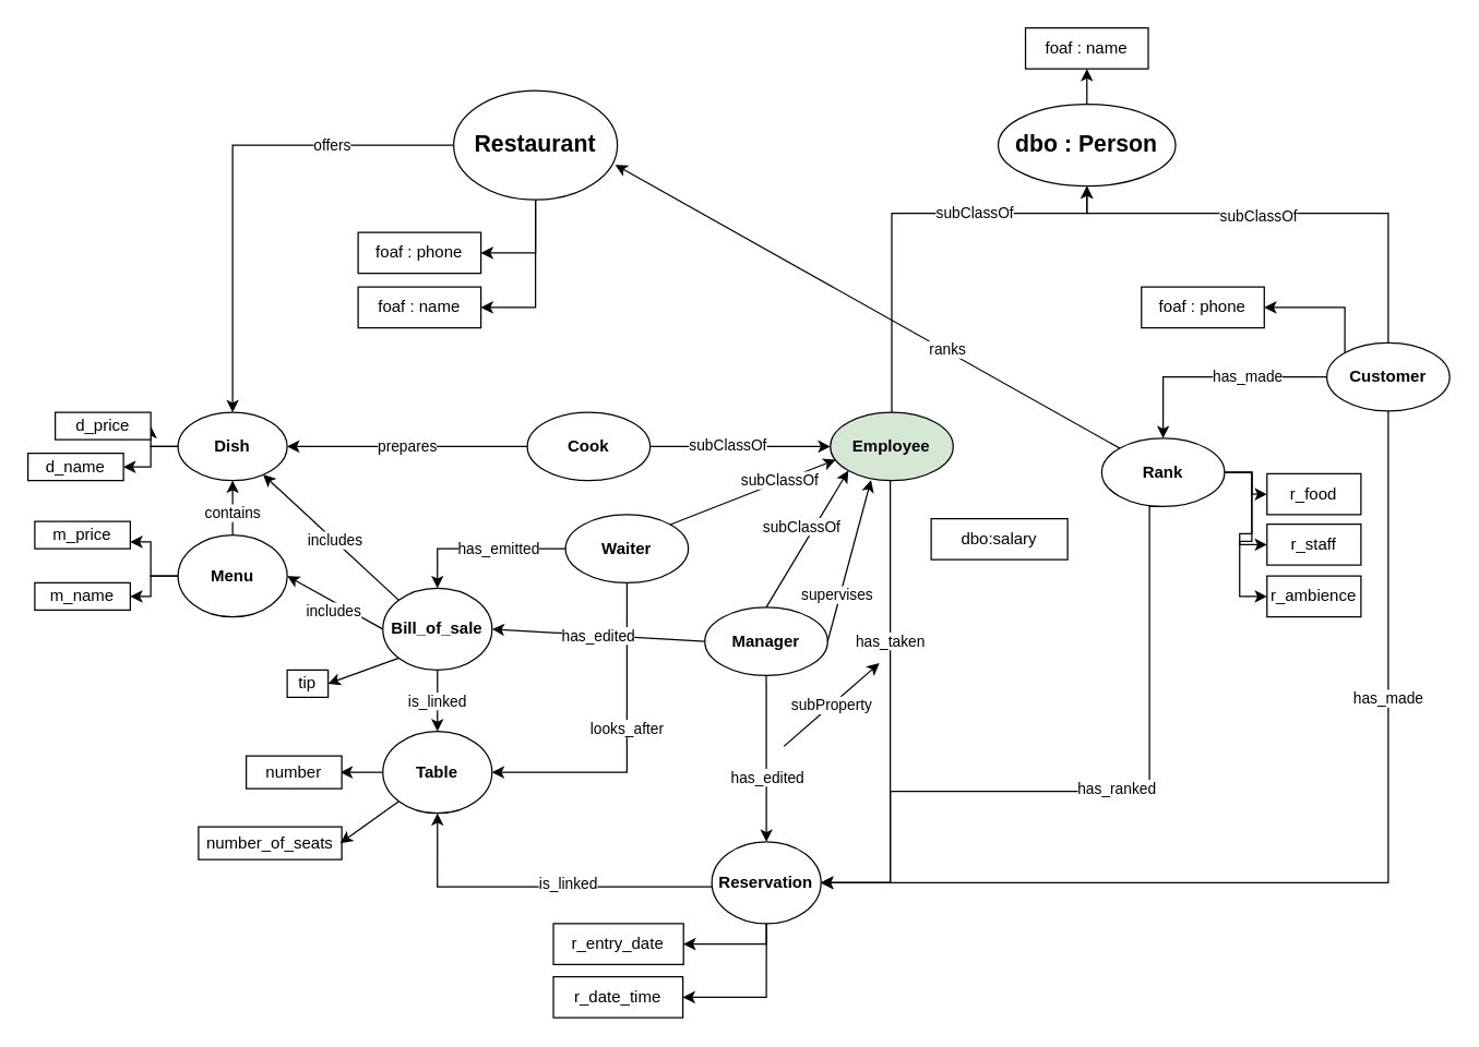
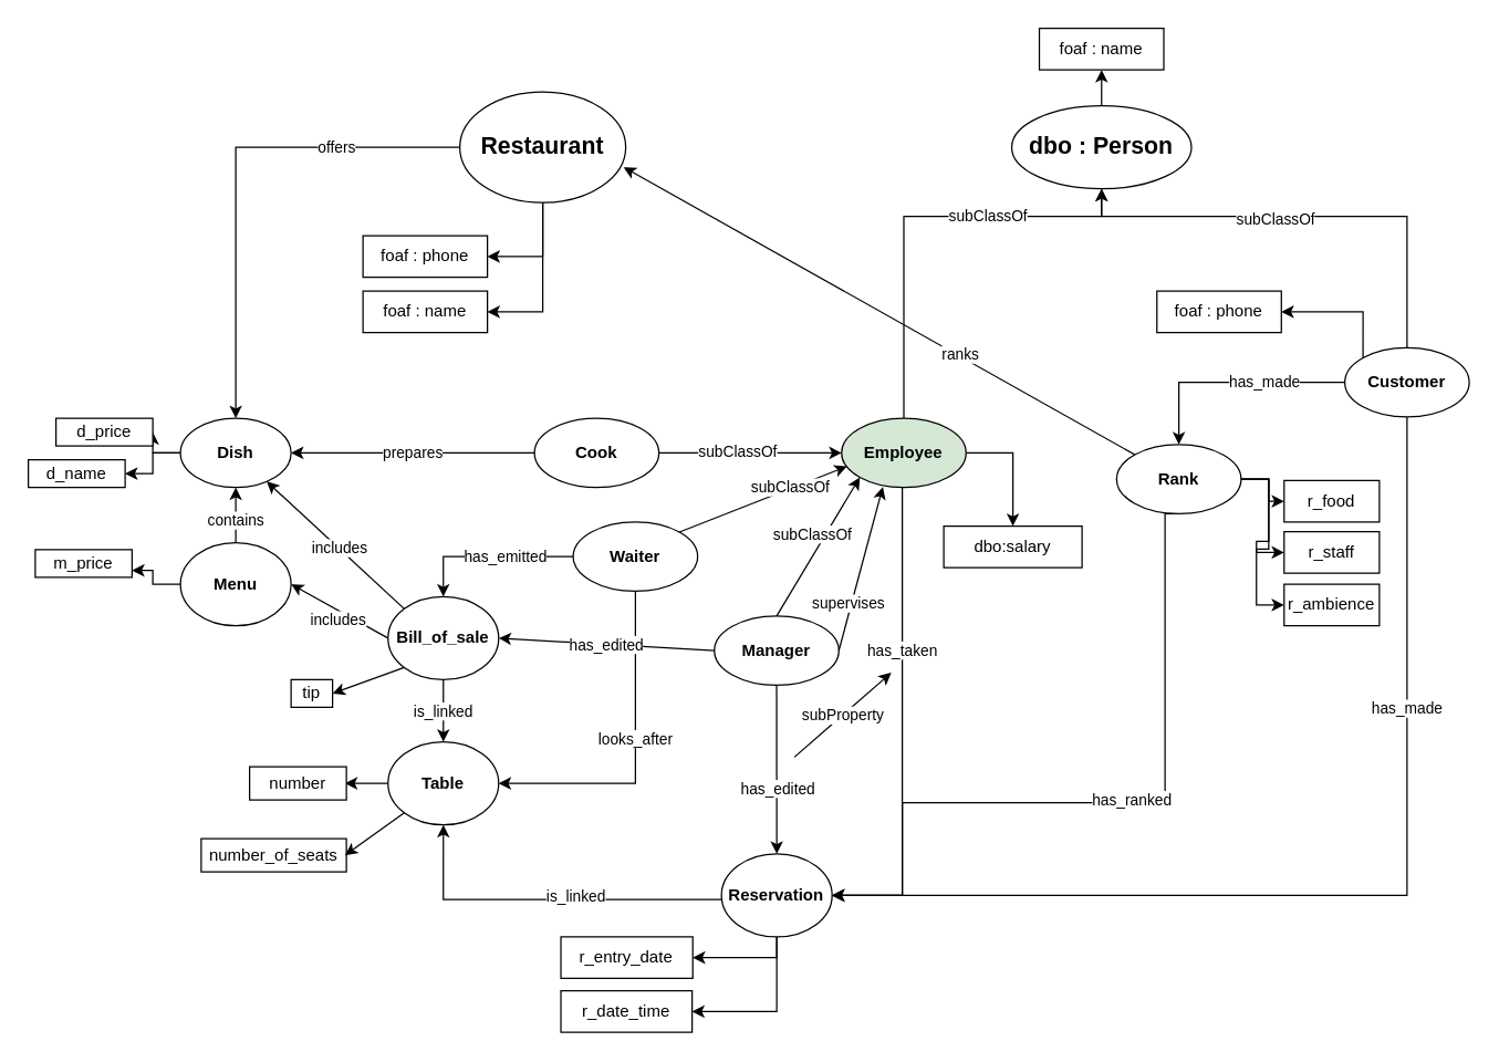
  <mxCell id="0" />
  <mxCell id="1" parent="0" />
  <mxCell id="2" value="offers" style="edgeStyle=orthogonalEdgeStyle;rounded=0;orthogonalLoop=1;jettySize=auto;html=1;entryX=0.5;entryY=0;entryDx=0;entryDy=0;" parent="1" source="5" target="42" edge="1"><mxGeometry x="-0.497" relative="1" as="geometry"><mxPoint x="210" y="106" as="targetPoint" /><mxPoint x="1" as="offset" /></mxGeometry></mxCell>
  <mxCell id="3" style="edgeStyle=orthogonalEdgeStyle;rounded=0;orthogonalLoop=1;jettySize=auto;html=1;entryX=1;entryY=0.5;entryDx=0;entryDy=0;" parent="1" source="5" target="52" edge="1"><mxGeometry relative="1" as="geometry" /></mxCell>
  <mxCell id="4" style="edgeStyle=orthogonalEdgeStyle;rounded=0;orthogonalLoop=1;jettySize=auto;html=1;entryX=1;entryY=0.5;entryDx=0;entryDy=0;" parent="1" source="5" target="51" edge="1"><mxGeometry relative="1" as="geometry" /></mxCell>
  <mxCell id="5" value="&lt;font style=&quot;font-size: 17px&quot;&gt;Restaurant&lt;/font&gt;" style="ellipse;whiteSpace=wrap;html=1;fontStyle=1" parent="1" vertex="1"><mxGeometry x="332" y="66" width="120" height="80" as="geometry" /></mxCell>
  <mxCell id="6" style="edgeStyle=orthogonalEdgeStyle;rounded=0;orthogonalLoop=1;jettySize=auto;html=1;exitX=0.5;exitY=0;exitDx=0;exitDy=0;entryX=0.5;entryY=1;entryDx=0;entryDy=0;" parent="1" source="7" target="59" edge="1"><mxGeometry relative="1" as="geometry" /></mxCell>
  <mxCell id="7" value="&lt;font style=&quot;font-size: 17px&quot;&gt;dbo : Person&lt;/font&gt;" style="ellipse;whiteSpace=wrap;html=1;fontStyle=1" parent="1" vertex="1"><mxGeometry x="731.12" y="76" width="130" height="60" as="geometry" /></mxCell>
  <mxCell id="8" value="subClassOf" style="edgeStyle=orthogonalEdgeStyle;rounded=0;orthogonalLoop=1;jettySize=auto;html=1;entryX=0.5;entryY=1;entryDx=0;entryDy=0;" parent="1" source="11" target="7" edge="1"><mxGeometry x="0.339" relative="1" as="geometry"><Array as="points"><mxPoint x="653" y="156" /><mxPoint x="796" y="156" /></Array><mxPoint as="offset" /></mxGeometry></mxCell>
+ <mxCell id="9" style="edgeStyle=orthogonalEdgeStyle;rounded=0;orthogonalLoop=1;jettySize=auto;html=1;" parent="1" source="11" target="60" edge="1"><mxGeometry relative="1" as="geometry"><Array as="points"><mxPoint x="732" y="327" /></Array></mxGeometry></mxCell>
  <mxCell id="10" value="has_taken" style="edgeStyle=orthogonalEdgeStyle;rounded=0;orthogonalLoop=1;jettySize=auto;html=1;" parent="1" source="11" target="33" edge="1"><mxGeometry x="-0.317" relative="1" as="geometry"><Array as="points"><mxPoint x="652" y="647" /></Array><mxPoint as="offset" /></mxGeometry></mxCell>
  <mxCell id="11" value="Employee" style="ellipse;whiteSpace=wrap;html=1;fontStyle=1;fillColor=#d5e8d4;" parent="1" vertex="1"><mxGeometry x="608.12" y="302" width="90" height="50" as="geometry" /></mxCell>
  <mxCell id="12" style="edgeStyle=orthogonalEdgeStyle;rounded=0;orthogonalLoop=1;jettySize=auto;html=1;entryX=0.5;entryY=1;entryDx=0;entryDy=0;" parent="1" source="19" target="7" edge="1"><mxGeometry relative="1" as="geometry"><Array as="points"><mxPoint x="1017" y="156" /><mxPoint x="796" y="156" /></Array></mxGeometry></mxCell>
  <mxCell id="13" value="subClassOf" style="edgeLabel;html=1;align=center;verticalAlign=middle;resizable=0;points=[];" parent="12" vertex="1" connectable="0"><mxGeometry x="0.2" y="5" relative="1" as="geometry"><mxPoint x="11.0" y="-4" as="offset" /></mxGeometry></mxCell>
  <mxCell id="14" style="edgeStyle=orthogonalEdgeStyle;rounded=0;orthogonalLoop=1;jettySize=auto;html=1;entryX=1;entryY=0.5;entryDx=0;entryDy=0;" parent="1" source="19" target="33" edge="1"><mxGeometry relative="1" as="geometry"><Array as="points"><mxPoint x="1017" y="647" /></Array></mxGeometry></mxCell>
  <mxCell id="15" value="has_made" style="edgeLabel;html=1;align=center;verticalAlign=middle;resizable=0;points=[];" parent="14" vertex="1" connectable="0"><mxGeometry x="0.16" relative="1" as="geometry"><mxPoint x="95.43" y="-136" as="offset" /></mxGeometry></mxCell>
  <mxCell id="16" style="edgeStyle=orthogonalEdgeStyle;rounded=0;orthogonalLoop=1;jettySize=auto;html=1;" parent="1" source="19" target="80" edge="1"><mxGeometry relative="1" as="geometry" /></mxCell>
  <mxCell id="17" value="has_made" style="edgeLabel;html=1;align=center;verticalAlign=middle;resizable=0;points=[];" parent="16" vertex="1" connectable="0"><mxGeometry x="-0.165" y="-1" relative="1" as="geometry"><mxPoint x="10" y="0.97" as="offset" /></mxGeometry></mxCell>
  <mxCell id="18" style="edgeStyle=orthogonalEdgeStyle;rounded=0;orthogonalLoop=1;jettySize=auto;html=1;entryX=1;entryY=0.5;entryDx=0;entryDy=0;exitX=0;exitY=0;exitDx=0;exitDy=0;" edge="1" parent="1" source="19" target="84"><mxGeometry relative="1" as="geometry"><Array as="points"><mxPoint x="985" y="225" /></Array></mxGeometry></mxCell>
  <mxCell id="19" value="Customer" style="ellipse;whiteSpace=wrap;html=1;fontStyle=1" parent="1" vertex="1"><mxGeometry x="972" y="251" width="90" height="50" as="geometry" /></mxCell>
  <mxCell id="20" value="looks_after" style="edgeStyle=orthogonalEdgeStyle;rounded=0;orthogonalLoop=1;jettySize=auto;html=1;exitX=0.5;exitY=1;exitDx=0;exitDy=0;entryX=1;entryY=0.5;entryDx=0;entryDy=0;" parent="1" source="22" target="28" edge="1"><mxGeometry x="-0.098" relative="1" as="geometry"><Array as="points"><mxPoint x="459" y="566" /></Array><mxPoint as="offset" /></mxGeometry></mxCell>
  <mxCell id="21" value="has_emitted" style="edgeStyle=orthogonalEdgeStyle;rounded=0;orthogonalLoop=1;jettySize=auto;html=1;entryX=0.5;entryY=0;entryDx=0;entryDy=0;" parent="1" source="22" target="53" edge="1"><mxGeometry x="-0.204" relative="1" as="geometry"><mxPoint as="offset" /></mxGeometry></mxCell>
  <mxCell id="22" value="Waiter" style="ellipse;whiteSpace=wrap;html=1;fontStyle=1" parent="1" vertex="1"><mxGeometry x="414" y="377" width="90" height="50" as="geometry" /></mxCell>
  <mxCell id="23" value="Manager" style="ellipse;whiteSpace=wrap;html=1;fontStyle=1" parent="1" vertex="1"><mxGeometry x="516.12" y="445" width="90" height="50" as="geometry" /></mxCell>
  <mxCell id="24" style="edgeStyle=orthogonalEdgeStyle;rounded=0;orthogonalLoop=1;jettySize=auto;html=1;" edge="1" parent="1" source="26" target="11"><mxGeometry relative="1" as="geometry" /></mxCell>
  <mxCell id="25" value="subClassOf" style="edgeLabel;html=1;align=center;verticalAlign=middle;resizable=0;points=[];" vertex="1" connectable="0" parent="24"><mxGeometry x="-0.155" y="2" relative="1" as="geometry"><mxPoint as="offset" /></mxGeometry></mxCell>
  <mxCell id="26" value="Cook" style="ellipse;whiteSpace=wrap;html=1;fontStyle=1" parent="1" vertex="1"><mxGeometry x="386" y="302" width="90" height="50" as="geometry" /></mxCell>
  <mxCell id="27" style="edgeStyle=orthogonalEdgeStyle;rounded=0;orthogonalLoop=1;jettySize=auto;html=1;entryX=1;entryY=0.5;entryDx=0;entryDy=0;" parent="1" source="28" edge="1"><mxGeometry relative="1" as="geometry"><Array as="points"><mxPoint x="254" y="566" /><mxPoint x="254" y="566" /></Array><mxPoint x="249" y="566" as="targetPoint" /></mxGeometry></mxCell>
  <mxCell id="28" value="&lt;font style=&quot;font-size: 12px&quot;&gt;Table&lt;/font&gt;" style="ellipse;whiteSpace=wrap;html=1;fontStyle=1" parent="1" vertex="1"><mxGeometry x="280.12" y="536" width="80" height="60" as="geometry" /></mxCell>
  <mxCell id="29" style="edgeStyle=orthogonalEdgeStyle;rounded=0;orthogonalLoop=1;jettySize=auto;html=1;entryX=0.5;entryY=1;entryDx=0;entryDy=0;" parent="1" source="33" target="28" edge="1"><mxGeometry relative="1" as="geometry"><Array as="points"><mxPoint x="320" y="650" /></Array></mxGeometry></mxCell>
  <mxCell id="30" value="is_linked" style="edgeLabel;html=1;align=center;verticalAlign=middle;resizable=0;points=[];" parent="29" vertex="1" connectable="0"><mxGeometry x="0.186" y="1" relative="1" as="geometry"><mxPoint x="45.35" y="-4" as="offset" /></mxGeometry></mxCell>
  <mxCell id="31" style="edgeStyle=orthogonalEdgeStyle;rounded=0;orthogonalLoop=1;jettySize=auto;html=1;entryX=1;entryY=0.5;entryDx=0;entryDy=0;" parent="1" source="33" target="34" edge="1"><mxGeometry relative="1" as="geometry"><Array as="points"><mxPoint x="561" y="692" /></Array></mxGeometry></mxCell>
  <mxCell id="32" style="edgeStyle=orthogonalEdgeStyle;rounded=0;orthogonalLoop=1;jettySize=auto;html=1;entryX=1;entryY=0.5;entryDx=0;entryDy=0;" parent="1" source="33" target="35" edge="1"><mxGeometry relative="1" as="geometry"><Array as="points"><mxPoint x="561" y="731" /></Array></mxGeometry></mxCell>
  <mxCell id="33" value="&lt;font style=&quot;font-size: 12px&quot;&gt;Reservation&lt;/font&gt;" style="ellipse;whiteSpace=wrap;html=1;fontStyle=1" parent="1" vertex="1"><mxGeometry x="521.24" y="617" width="80" height="60" as="geometry" /></mxCell>
  <mxCell id="34" value="r_entry_date" style="rounded=0;whiteSpace=wrap;html=1;" parent="1" vertex="1"><mxGeometry x="405.12" y="677" width="95.36" height="30" as="geometry" /></mxCell>
  <mxCell id="35" value="r_date_time" style="rounded=0;whiteSpace=wrap;html=1;" parent="1" vertex="1"><mxGeometry x="405.12" y="716" width="94.88" height="30" as="geometry" /></mxCell>
  <mxCell id="36" value="contains" style="edgeStyle=orthogonalEdgeStyle;rounded=0;orthogonalLoop=1;jettySize=auto;html=1;entryX=0.5;entryY=1;entryDx=0;entryDy=0;" parent="1" source="39" target="42" edge="1"><mxGeometry x="-0.2" relative="1" as="geometry"><mxPoint as="offset" /></mxGeometry></mxCell>
  <mxCell id="37" style="edgeStyle=orthogonalEdgeStyle;rounded=0;orthogonalLoop=1;jettySize=auto;html=1;entryX=1;entryY=0.75;entryDx=0;entryDy=0;" parent="1" source="39" target="56" edge="1"><mxGeometry relative="1" as="geometry" /></mxCell>
- <mxCell id="38" style="edgeStyle=orthogonalEdgeStyle;rounded=0;orthogonalLoop=1;jettySize=auto;html=1;entryX=1;entryY=0.5;entryDx=0;entryDy=0;" parent="1" source="39" target="57" edge="1"><mxGeometry relative="1" as="geometry" /></mxCell>
  <mxCell id="39" value="&lt;font style=&quot;font-size: 12px&quot;&gt;Menu&lt;/font&gt;" style="ellipse;whiteSpace=wrap;html=1;fontStyle=1" parent="1" vertex="1"><mxGeometry x="130" y="392" width="80" height="60" as="geometry" /></mxCell>
  <mxCell id="40" style="edgeStyle=orthogonalEdgeStyle;rounded=0;orthogonalLoop=1;jettySize=auto;html=1;entryX=1;entryY=0.5;entryDx=0;entryDy=0;" parent="1" source="42" target="54" edge="1"><mxGeometry relative="1" as="geometry" /></mxCell>
  <mxCell id="41" style="edgeStyle=orthogonalEdgeStyle;rounded=0;orthogonalLoop=1;jettySize=auto;html=1;entryX=1;entryY=0.5;entryDx=0;entryDy=0;" parent="1" source="42" target="55" edge="1"><mxGeometry relative="1" as="geometry" /></mxCell>
  <mxCell id="42" value="&lt;font style=&quot;font-size: 12px&quot;&gt;Dish&lt;/font&gt;" style="ellipse;whiteSpace=wrap;html=1;fontStyle=1" parent="1" vertex="1"><mxGeometry x="130" y="302" width="80" height="50" as="geometry" /></mxCell>
  <mxCell id="43" style="edgeStyle=orthogonalEdgeStyle;rounded=0;orthogonalLoop=1;jettySize=auto;html=1;exitX=0.5;exitY=1;exitDx=0;exitDy=0;" parent="1" source="53" target="53" edge="1"><mxGeometry relative="1" as="geometry" /></mxCell>
  <mxCell id="44" value="has_edited" style="endArrow=classic;html=1;entryX=1;entryY=0.5;entryDx=0;entryDy=0;exitX=0;exitY=0.5;exitDx=0;exitDy=0;" parent="1" source="23" target="53" edge="1"><mxGeometry width="50" height="50" relative="1" as="geometry"><mxPoint x="456.12" y="431" as="sourcePoint" /><mxPoint x="506.12" y="381" as="targetPoint" /></mxGeometry></mxCell>
  <mxCell id="45" value="prepares" style="endArrow=classic;html=1;entryX=1;entryY=0.5;entryDx=0;entryDy=0;exitX=0;exitY=0.5;exitDx=0;exitDy=0;" parent="1" source="26" target="42" edge="1"><mxGeometry width="50" height="50" relative="1" as="geometry"><mxPoint x="400" y="357" as="sourcePoint" /><mxPoint x="450" y="307" as="targetPoint" /></mxGeometry></mxCell>
  <mxCell id="46" value="" style="endArrow=classic;html=1;exitX=0;exitY=0;exitDx=0;exitDy=0;" parent="1" source="53" target="42" edge="1"><mxGeometry width="50" height="50" relative="1" as="geometry"><mxPoint x="280" y="416" as="sourcePoint" /><mxPoint x="470" y="407" as="targetPoint" /></mxGeometry></mxCell>
  <mxCell id="47" value="includes" style="edgeLabel;html=1;align=center;verticalAlign=middle;resizable=0;points=[];" parent="46" vertex="1" connectable="0"><mxGeometry x="-0.189" y="-1" relative="1" as="geometry"><mxPoint x="-7.49" y="-5.75" as="offset" /></mxGeometry></mxCell>
  <mxCell id="48" value="is_linked" style="endArrow=classic;html=1;exitX=0.5;exitY=1;exitDx=0;exitDy=0;entryX=0.5;entryY=0;entryDx=0;entryDy=0;" parent="1" source="53" target="28" edge="1"><mxGeometry width="50" height="50" relative="1" as="geometry"><mxPoint x="266.12" y="531" as="sourcePoint" /><mxPoint x="316.12" y="481" as="targetPoint" /></mxGeometry></mxCell>
  <mxCell id="49" value="" style="endArrow=classic;html=1;exitX=0.5;exitY=1;exitDx=0;exitDy=0;entryX=0.5;entryY=0;entryDx=0;entryDy=0;" parent="1" source="23" target="33" edge="1"><mxGeometry width="50" height="50" relative="1" as="geometry"><mxPoint x="426.12" y="431" as="sourcePoint" /><mxPoint x="455.12" y="641" as="targetPoint" /></mxGeometry></mxCell>
  <mxCell id="50" value="has_edited" style="edgeLabel;html=1;align=center;verticalAlign=middle;resizable=0;points=[];rotation=0;" parent="49" vertex="1" connectable="0"><mxGeometry x="-0.494" y="-4" relative="1" as="geometry"><mxPoint x="3.97" y="43.53" as="offset" /></mxGeometry></mxCell>
  <mxCell id="51" value="foaf : name" style="rounded=0;whiteSpace=wrap;html=1;" parent="1" vertex="1"><mxGeometry x="262" y="210" width="90" height="30" as="geometry" /></mxCell>
  <mxCell id="52" value="foaf : phone" style="rounded=0;whiteSpace=wrap;html=1;" parent="1" vertex="1"><mxGeometry x="262" y="170" width="90" height="30" as="geometry" /></mxCell>
  <mxCell id="53" value="&lt;font style=&quot;font-size: 12px&quot;&gt;Bill_of_sale&lt;/font&gt;" style="ellipse;whiteSpace=wrap;html=1;fontStyle=1" parent="1" vertex="1"><mxGeometry x="280.12" y="431" width="80" height="60" as="geometry" /></mxCell>
  <mxCell id="54" value="d_price" style="rounded=0;whiteSpace=wrap;html=1;" parent="1" vertex="1"><mxGeometry x="40" y="302" width="70" height="20" as="geometry" /></mxCell>
  <mxCell id="55" value="d_name" style="rounded=0;whiteSpace=wrap;html=1;" parent="1" vertex="1"><mxGeometry x="20" y="332" width="70" height="20" as="geometry" /></mxCell>
- <mxCell id="56" value="m_price" style="rounded=0;whiteSpace=wrap;html=1;" parent="1" vertex="1"><mxGeometry x="25" y="382" width="70" height="20" as="geometry" /></mxCell>
- <mxCell id="57" value="m_name" style="rounded=0;whiteSpace=wrap;html=1;" parent="1" vertex="1"><mxGeometry x="25" y="427" width="70" height="20" as="geometry" /></mxCell>
+ <mxCell id="56" value="m_price" style="rounded=0;whiteSpace=wrap;html=1;" parent="1" vertex="1"><mxGeometry x="25" y="397" width="70" height="20" as="geometry" /></mxCell>
  <mxCell id="58" value="number" style="rounded=0;whiteSpace=wrap;html=1;" parent="1" vertex="1"><mxGeometry x="180" y="554" width="70" height="24" as="geometry" /></mxCell>
  <mxCell id="59" value="foaf : name" style="rounded=0;whiteSpace=wrap;html=1;" parent="1" vertex="1"><mxGeometry x="751.12" y="20" width="90" height="30" as="geometry" /></mxCell>
  <mxCell id="60" value="dbo:salary" style="rounded=0;whiteSpace=wrap;html=1;" parent="1" vertex="1"><mxGeometry x="682" y="380" width="100" height="30" as="geometry" /></mxCell>
  <mxCell id="61" value="" style="endArrow=classic;html=1;entryX=0.043;entryY=0.695;entryDx=0;entryDy=0;exitX=1;exitY=0;exitDx=0;exitDy=0;entryPerimeter=0;" parent="1" source="22" target="11" edge="1"><mxGeometry width="50" height="50" relative="1" as="geometry"><mxPoint x="484" y="416" as="sourcePoint" /><mxPoint x="534" y="366" as="targetPoint" /></mxGeometry></mxCell>
  <mxCell id="62" value="subClassOf" style="edgeLabel;html=1;align=center;verticalAlign=middle;resizable=0;points=[];" parent="61" vertex="1" connectable="0"><mxGeometry x="-0.206" relative="1" as="geometry"><mxPoint x="31.7" y="-13.4" as="offset" /></mxGeometry></mxCell>
  <mxCell id="63" value="" style="endArrow=classic;html=1;exitX=0.5;exitY=0;exitDx=0;exitDy=0;entryX=0;entryY=1;entryDx=0;entryDy=0;" parent="1" source="23" target="11" edge="1"><mxGeometry width="50" height="50" relative="1" as="geometry"><mxPoint x="513.024" y="387.369" as="sourcePoint" /><mxPoint x="604" y="326" as="targetPoint" /></mxGeometry></mxCell>
  <mxCell id="64" value="number_of_seats" style="rounded=0;whiteSpace=wrap;html=1;" parent="1" vertex="1"><mxGeometry x="145" y="606" width="105" height="24" as="geometry" /></mxCell>
  <mxCell id="65" value="" style="endArrow=classic;html=1;entryX=1;entryY=0.5;entryDx=0;entryDy=0;exitX=0;exitY=1;exitDx=0;exitDy=0;" parent="1" source="28" edge="1"><mxGeometry width="50" height="50" relative="1" as="geometry"><mxPoint x="394" y="646" as="sourcePoint" /><mxPoint x="249" y="618" as="targetPoint" /></mxGeometry></mxCell>
  <mxCell id="66" value="subClassOf" style="edgeLabel;html=1;align=center;verticalAlign=middle;resizable=0;points=[];" parent="1" vertex="1" connectable="0"><mxGeometry x="574.003" y="395.002" as="geometry"><mxPoint x="12" y="-10" as="offset" /></mxGeometry></mxCell>
  <mxCell id="67" value="subProperty" style="endArrow=classic;html=1;" parent="1" edge="1"><mxGeometry width="50" height="50" relative="1" as="geometry"><mxPoint x="574" y="547" as="sourcePoint" /><mxPoint x="644" y="486" as="targetPoint" /></mxGeometry></mxCell>
  <mxCell id="68" value="supervises" style="endArrow=classic;html=1;exitX=1;exitY=0.5;exitDx=0;exitDy=0;entryX=0.331;entryY=0.992;entryDx=0;entryDy=0;entryPerimeter=0;" parent="1" source="23" target="11" edge="1"><mxGeometry x="-0.437" y="2" width="50" height="50" relative="1" as="geometry"><mxPoint x="539.216" y="452.369" as="sourcePoint" /><mxPoint x="485.1" y="425.6" as="targetPoint" /><mxPoint as="offset" /></mxGeometry></mxCell>
  <mxCell id="69" value="" style="endArrow=classic;html=1;exitX=0;exitY=0.5;exitDx=0;exitDy=0;entryX=1;entryY=0.5;entryDx=0;entryDy=0;" parent="1" source="53" target="39" edge="1"><mxGeometry width="50" height="50" relative="1" as="geometry"><mxPoint x="287.557" y="449.998" as="sourcePoint" /><mxPoint x="200.388" y="358.509" as="targetPoint" /></mxGeometry></mxCell>
  <mxCell id="70" value="includes" style="edgeLabel;html=1;align=center;verticalAlign=middle;resizable=0;points=[];" parent="69" vertex="1" connectable="0"><mxGeometry x="-0.189" y="-1" relative="1" as="geometry"><mxPoint x="-8.5" y="2.93" as="offset" /></mxGeometry></mxCell>
  <mxCell id="71" value="" style="endArrow=classic;html=1;exitX=0;exitY=0;exitDx=0;exitDy=0;entryX=0.987;entryY=0.68;entryDx=0;entryDy=0;entryPerimeter=0;" parent="1" source="80" target="5" edge="1"><mxGeometry width="50" height="50" relative="1" as="geometry"><mxPoint x="794" y="236" as="sourcePoint" /><mxPoint x="844" y="186" as="targetPoint" /></mxGeometry></mxCell>
  <mxCell id="72" value="ranks" style="edgeLabel;html=1;align=center;verticalAlign=middle;resizable=0;points=[];" parent="71" vertex="1" connectable="0"><mxGeometry x="-0.119" y="2" relative="1" as="geometry"><mxPoint x="36.97" y="16.73" as="offset" /></mxGeometry></mxCell>
  <mxCell id="73" value="tip" style="rounded=0;whiteSpace=wrap;html=1;" parent="1" vertex="1"><mxGeometry x="210" y="491" width="30" height="20" as="geometry" /></mxCell>
  <mxCell id="74" value="" style="endArrow=classic;html=1;exitX=0;exitY=1;exitDx=0;exitDy=0;" parent="1" source="53" edge="1"><mxGeometry width="50" height="50" relative="1" as="geometry"><mxPoint x="154" y="496" as="sourcePoint" /><mxPoint x="240" y="501" as="targetPoint" /></mxGeometry></mxCell>
  <mxCell id="75" style="edgeStyle=orthogonalEdgeStyle;orthogonalLoop=1;jettySize=auto;html=1;exitX=0.5;exitY=1;exitDx=0;exitDy=0;rounded=0;" parent="1" source="80" edge="1"><mxGeometry relative="1" as="geometry"><mxPoint x="601" y="647" as="targetPoint" /><Array as="points"><mxPoint x="842" y="580" /><mxPoint x="652" y="580" /><mxPoint x="652" y="647" /></Array></mxGeometry></mxCell>
  <mxCell id="76" value="has_ranked" style="edgeLabel;html=1;align=center;verticalAlign=middle;resizable=0;points=[];" parent="75" vertex="1" connectable="0"><mxGeometry x="-0.067" y="-17" relative="1" as="geometry"><mxPoint x="2.71" y="14.94" as="offset" /></mxGeometry></mxCell>
  <mxCell id="77" style="edgeStyle=orthogonalEdgeStyle;rounded=0;orthogonalLoop=1;jettySize=auto;html=1;" edge="1" parent="1" source="80" target="81"><mxGeometry relative="1" as="geometry" /></mxCell>
  <mxCell id="78" style="edgeStyle=orthogonalEdgeStyle;rounded=0;orthogonalLoop=1;jettySize=auto;html=1;entryX=0;entryY=0.5;entryDx=0;entryDy=0;" edge="1" parent="1" source="80" target="82"><mxGeometry relative="1" as="geometry" /></mxCell>
  <mxCell id="79" style="edgeStyle=orthogonalEdgeStyle;rounded=0;orthogonalLoop=1;jettySize=auto;html=1;entryX=0;entryY=0.5;entryDx=0;entryDy=0;" edge="1" parent="1" source="80" target="83"><mxGeometry relative="1" as="geometry" /></mxCell>
  <mxCell id="80" value="Rank" style="ellipse;whiteSpace=wrap;html=1;fontStyle=1" parent="1" vertex="1"><mxGeometry x="807" y="321" width="90" height="50" as="geometry" /></mxCell>
  <mxCell id="81" value="r_food" style="rounded=0;whiteSpace=wrap;html=1;" parent="1" vertex="1"><mxGeometry x="928.12" y="347" width="68.88" height="30" as="geometry" /></mxCell>
  <mxCell id="82" value="r_staff" style="rounded=0;whiteSpace=wrap;html=1;" vertex="1" parent="1"><mxGeometry x="928.12" y="384" width="68.88" height="30" as="geometry" /></mxCell>
  <mxCell id="83" value="r_ambience" style="rounded=0;whiteSpace=wrap;html=1;" vertex="1" parent="1"><mxGeometry x="928.12" y="422" width="68.88" height="30" as="geometry" /></mxCell>
  <mxCell id="84" value="foaf : phone" style="rounded=0;whiteSpace=wrap;html=1;" vertex="1" parent="1"><mxGeometry x="836.12" y="210" width="90" height="30" as="geometry" /></mxCell>
